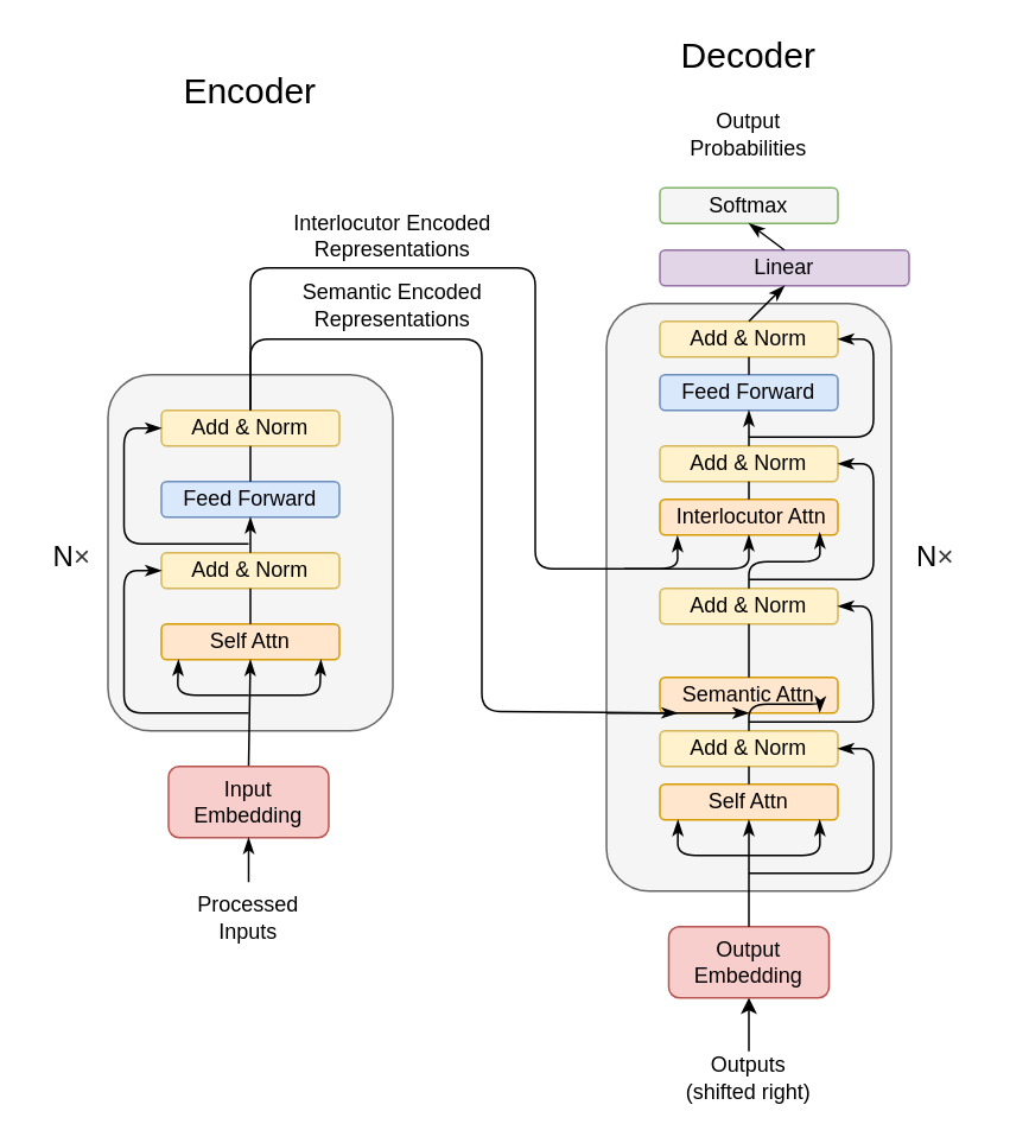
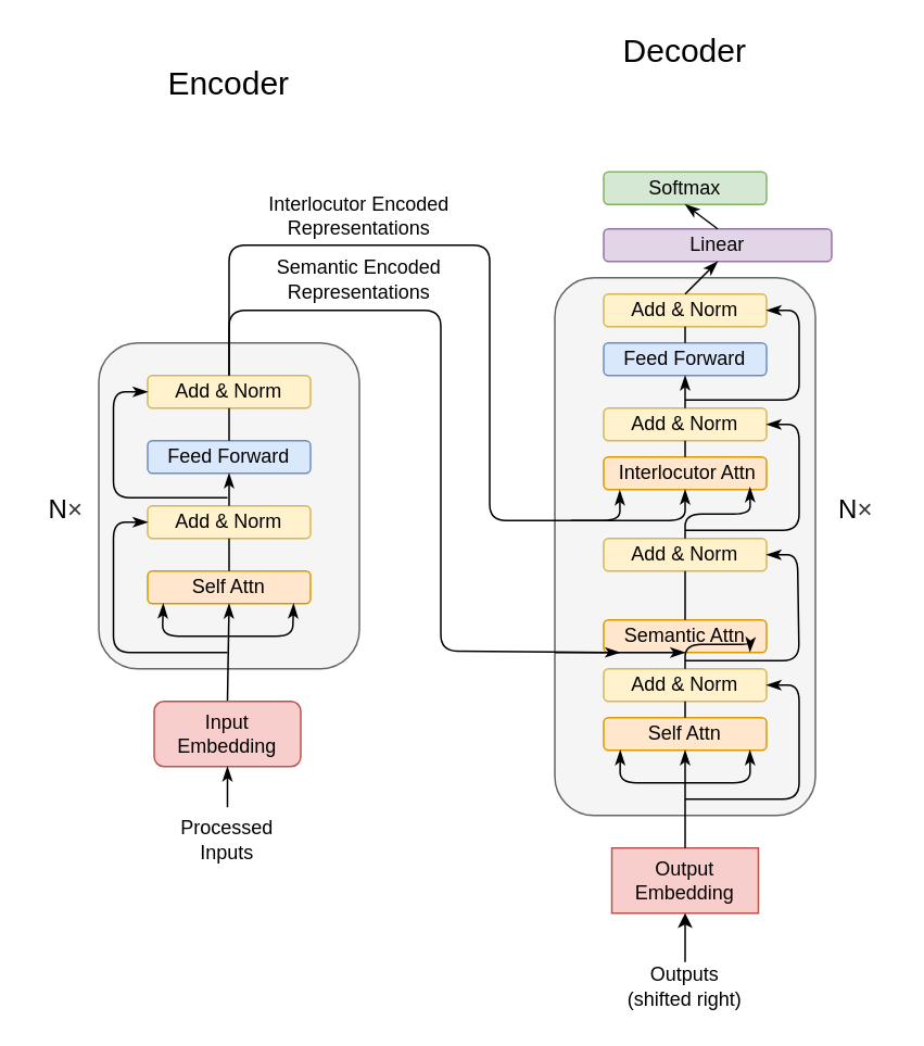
  <mxCell id="0" />
  <mxCell id="1" parent="0" />
  <mxCell id="2" value="" style="rounded=1;whiteSpace=wrap;html=1;fillColor=#f5f5f5;strokeColor=#666666;fontColor=#333333;" vertex="1" parent="1"><mxGeometry x="60" y="210" width="160" height="200" as="geometry" /></mxCell>
  <mxCell id="3" value="Self Attn" style="rounded=1;whiteSpace=wrap;html=1;fillColor=#ffe6cc;strokeColor=#d79b00;" vertex="1" parent="1"><mxGeometry x="90" y="350" width="100" height="20" as="geometry" /></mxCell>
  <mxCell id="4" value="Feed Forward" style="rounded=1;whiteSpace=wrap;html=1;fillColor=#dae8fc;strokeColor=#6c8ebf;" vertex="1" parent="1"><mxGeometry x="90" y="270" width="100" height="20" as="geometry" /></mxCell>
  <mxCell id="5" value="Add &amp;amp; Norm" style="rounded=1;whiteSpace=wrap;html=1;fillColor=#fff2cc;strokeColor=#d6b656;" vertex="1" parent="1"><mxGeometry x="90" y="230" width="100" height="20" as="geometry" /></mxCell>
  <mxCell id="6" value="" style="endArrow=none;html=1;exitX=0.5;exitY=0;exitDx=0;exitDy=0;entryX=0.5;entryY=1;entryDx=0;entryDy=0;" edge="1" parent="1" source="4" target="5"><mxGeometry width="50" height="50" relative="1" as="geometry"><mxPoint x="289" y="280" as="sourcePoint" /><mxPoint x="339" y="230" as="targetPoint" /></mxGeometry></mxCell>
  <mxCell id="7" value="" style="endArrow=classicThin;html=1;strokeWidth=1;entryX=0.5;entryY=1;entryDx=0;entryDy=0;endFill=1;exitX=0.5;exitY=0;exitDx=0;exitDy=0;" edge="1" parent="1" source="8" target="3"><mxGeometry width="50" height="50" relative="1" as="geometry"><mxPoint x="139" y="420" as="sourcePoint" /><mxPoint x="341" y="254" as="targetPoint" /></mxGeometry></mxCell>
  <mxCell id="8" value="Input Embedding" style="rounded=1;whiteSpace=wrap;html=1;fillColor=#f8cecc;strokeColor=#b85450;" vertex="1" parent="1"><mxGeometry x="94" y="430" width="90" height="40" as="geometry" /></mxCell>
  <mxCell id="9" value="" style="endArrow=classicThin;html=1;strokeWidth=1;entryX=0.5;entryY=1;entryDx=0;entryDy=0;endFill=1;" edge="1" parent="1" target="8"><mxGeometry width="50" height="50" relative="1" as="geometry"><mxPoint x="139" y="495" as="sourcePoint" /><mxPoint x="268" y="370" as="targetPoint" /></mxGeometry></mxCell>
  <mxCell id="10" value="Processed Inputs" style="text;html=1;strokeColor=none;fillColor=none;align=center;verticalAlign=middle;whiteSpace=wrap;rounded=0;" vertex="1" parent="1"><mxGeometry x="99" y="500" width="80" height="30" as="geometry" /></mxCell>
  <mxCell id="11" value="Encoder" style="text;html=1;strokeColor=none;fillColor=none;align=center;verticalAlign=middle;whiteSpace=wrap;rounded=0;fontSize=20;" vertex="1" parent="1"><mxGeometry x="115" y="40" width="50" height="20" as="geometry" /></mxCell>
  <mxCell id="12" value="Add &amp;amp; Norm" style="rounded=1;whiteSpace=wrap;html=1;fillColor=#fff2cc;strokeColor=#d6b656;" vertex="1" parent="1"><mxGeometry x="90" y="310" width="100" height="20" as="geometry" /></mxCell>
  <mxCell id="13" value="" style="endArrow=classicThin;html=1;fontSize=12;strokeWidth=1;entryX=0.096;entryY=1;entryDx=0;entryDy=0;entryPerimeter=0;endFill=1;" edge="1" parent="1" target="3"><mxGeometry width="50" height="50" relative="1" as="geometry"><mxPoint x="139" y="390" as="sourcePoint" /><mxPoint x="311" y="354" as="targetPoint" /><Array as="points"><mxPoint x="99" y="390" /></Array></mxGeometry></mxCell>
  <mxCell id="14" value="" style="endArrow=classicThin;html=1;fontSize=12;strokeWidth=1;entryX=0.896;entryY=1;entryDx=0;entryDy=0;entryPerimeter=0;endFill=1;" edge="1" parent="1" target="3"><mxGeometry width="50" height="50" relative="1" as="geometry"><mxPoint x="139" y="390" as="sourcePoint" /><mxPoint x="311" y="354" as="targetPoint" /><Array as="points"><mxPoint x="179" y="390" /></Array></mxGeometry></mxCell>
  <mxCell id="15" value="" style="endArrow=classicThin;html=1;fontSize=12;strokeWidth=1;entryX=0;entryY=0.5;entryDx=0;entryDy=0;endFill=1;" edge="1" parent="1" target="12"><mxGeometry width="50" height="50" relative="1" as="geometry"><mxPoint x="139" y="400" as="sourcePoint" /><mxPoint x="311" y="354" as="targetPoint" /><Array as="points"><mxPoint x="69" y="400" /><mxPoint x="69" y="320" /></Array></mxGeometry></mxCell>
  <mxCell id="16" value="" style="endArrow=classicThin;html=1;fontSize=12;strokeWidth=1;entryX=0;entryY=0.5;entryDx=0;entryDy=0;endFill=1;" edge="1" parent="1" target="5"><mxGeometry width="50" height="50" relative="1" as="geometry"><mxPoint x="139" y="305" as="sourcePoint" /><mxPoint x="311" y="354" as="targetPoint" /><Array as="points"><mxPoint x="69" y="305" /><mxPoint x="69" y="240" /></Array></mxGeometry></mxCell>
  <mxCell id="17" value="" style="rounded=1;whiteSpace=wrap;html=1;fillColor=#f5f5f5;strokeColor=#666666;fontColor=#333333;" vertex="1" parent="1"><mxGeometry x="340" y="170" width="160" height="330" as="geometry" /></mxCell>
  <mxCell id="18" value="Self Attn" style="rounded=1;whiteSpace=wrap;html=1;fillColor=#ffe6cc;strokeColor=#d79b00;" vertex="1" parent="1"><mxGeometry x="370" y="440" width="100" height="20" as="geometry" /></mxCell>
  <mxCell id="19" value="Add &amp;amp; Norm" style="rounded=1;whiteSpace=wrap;html=1;fillColor=#fff2cc;strokeColor=#d6b656;" vertex="1" parent="1"><mxGeometry x="370" y="410" width="100" height="20" as="geometry" /></mxCell>
  <mxCell id="20" value="Semantic Attn" style="rounded=1;whiteSpace=wrap;html=1;fillColor=#ffe6cc;strokeColor=#d79b00;" vertex="1" parent="1"><mxGeometry x="370" y="380" width="100" height="20" as="geometry" /></mxCell>
  <mxCell id="21" value="Add &amp;amp; Norm" style="rounded=1;whiteSpace=wrap;html=1;fillColor=#fff2cc;strokeColor=#d6b656;" vertex="1" parent="1"><mxGeometry x="370" y="330" width="100" height="20" as="geometry" /></mxCell>
  <mxCell id="22" value="&amp;nbsp;Interlocutor Attn" style="rounded=1;whiteSpace=wrap;html=1;fillColor=#ffe6cc;strokeColor=#d79b00;" vertex="1" parent="1"><mxGeometry x="370" y="280" width="100" height="20" as="geometry" /></mxCell>
  <mxCell id="23" value="Add &amp;amp; Norm" style="rounded=1;whiteSpace=wrap;html=1;fillColor=#fff2cc;strokeColor=#d6b656;" vertex="1" parent="1"><mxGeometry x="370" y="250" width="100" height="20" as="geometry" /></mxCell>
  <mxCell id="24" value="Feed Forward" style="rounded=1;whiteSpace=wrap;html=1;fillColor=#dae8fc;strokeColor=#6c8ebf;" vertex="1" parent="1"><mxGeometry x="370" y="210" width="100" height="20" as="geometry" /></mxCell>
  <mxCell id="25" value="Add &amp;amp; Norm" style="rounded=1;whiteSpace=wrap;html=1;fillColor=#fff2cc;strokeColor=#d6b656;" vertex="1" parent="1"><mxGeometry x="370" y="180" width="100" height="20" as="geometry" /></mxCell>
  <mxCell id="26" value="" style="endArrow=none;html=1;fontSize=12;strokeWidth=1;exitX=0.5;exitY=0;exitDx=0;exitDy=0;entryX=0.5;entryY=1;entryDx=0;entryDy=0;" edge="1" parent="1" source="18" target="19"><mxGeometry width="50" height="50" relative="1" as="geometry"><mxPoint x="323" y="362" as="sourcePoint" /><mxPoint x="373" y="312" as="targetPoint" /></mxGeometry></mxCell>
  <mxCell id="27" value="" style="endArrow=none;html=1;fontSize=12;strokeWidth=1;exitX=0.5;exitY=0;exitDx=0;exitDy=0;entryX=0.5;entryY=1;entryDx=0;entryDy=0;" edge="1" parent="1" source="20" target="21"><mxGeometry width="50" height="50" relative="1" as="geometry"><mxPoint x="323" y="362" as="sourcePoint" /><mxPoint x="373" y="312" as="targetPoint" /></mxGeometry></mxCell>
  <mxCell id="28" value="" style="endArrow=none;html=1;fontSize=12;strokeWidth=1;exitX=0.5;exitY=0;exitDx=0;exitDy=0;entryX=0.5;entryY=1;entryDx=0;entryDy=0;" edge="1" parent="1" source="22" target="23"><mxGeometry width="50" height="50" relative="1" as="geometry"><mxPoint x="323" y="362" as="sourcePoint" /><mxPoint x="373" y="312" as="targetPoint" /></mxGeometry></mxCell>
  <mxCell id="29" value="" style="endArrow=none;html=1;fontSize=12;strokeWidth=1;exitX=0.5;exitY=0;exitDx=0;exitDy=0;entryX=0.5;entryY=1;entryDx=0;entryDy=0;" edge="1" parent="1" source="24" target="25"><mxGeometry width="50" height="50" relative="1" as="geometry"><mxPoint x="323" y="362" as="sourcePoint" /><mxPoint x="373" y="312" as="targetPoint" /></mxGeometry></mxCell>
  <mxCell id="30" value="" style="endArrow=classicThin;html=1;fontSize=12;strokeWidth=1;exitX=0.5;exitY=0;exitDx=0;exitDy=0;entryX=0.898;entryY=0.93;entryDx=0;entryDy=0;endFill=1;entryPerimeter=0;" edge="1" parent="1" source="21" target="22"><mxGeometry width="50" height="50" relative="1" as="geometry"><mxPoint x="323" y="362" as="sourcePoint" /><mxPoint x="373" y="312" as="targetPoint" /><Array as="points"><mxPoint x="420" y="315" /><mxPoint x="460" y="315" /></Array></mxGeometry></mxCell>
  <mxCell id="31" value="" style="endArrow=classicThin;html=1;fontSize=12;strokeWidth=1;exitX=0.5;exitY=0;exitDx=0;exitDy=0;entryX=0.5;entryY=1;entryDx=0;entryDy=0;endFill=1;" edge="1" parent="1" source="23" target="24"><mxGeometry width="50" height="50" relative="1" as="geometry"><mxPoint x="323" y="362" as="sourcePoint" /><mxPoint x="373" y="312" as="targetPoint" /></mxGeometry></mxCell>
- <mxCell id="32" value="Output Embedding" style="rounded=1;whiteSpace=wrap;html=1;fillColor=#f8cecc;strokeColor=#b85450;" vertex="1" parent="1"><mxGeometry x="375" y="520" width="90" height="40" as="geometry" /></mxCell>
+ <mxCell id="32" value="Output Embedding" style="whiteSpace=wrap;html=1;fillColor=#f8cecc;strokeColor=#b85450;rounded=0;" vertex="1" parent="1"><mxGeometry x="375" y="520" width="90" height="40" as="geometry" /></mxCell>
  <mxCell id="33" value="Outputs (shifted right)" style="text;html=1;strokeColor=none;fillColor=none;align=center;verticalAlign=middle;whiteSpace=wrap;rounded=0;" vertex="1" parent="1"><mxGeometry x="380" y="590" width="80" height="30" as="geometry" /></mxCell>
  <mxCell id="34" value="" style="endArrow=classic;html=1;fontSize=12;strokeWidth=1;exitX=0.5;exitY=0;exitDx=0;exitDy=0;entryX=0.5;entryY=1;entryDx=0;entryDy=0;" edge="1" parent="1" source="33" target="32"><mxGeometry width="50" height="50" relative="1" as="geometry"><mxPoint x="323" y="494" as="sourcePoint" /><mxPoint x="373" y="444" as="targetPoint" /></mxGeometry></mxCell>
  <mxCell id="35" value="" style="endArrow=classicThin;html=1;fontSize=12;strokeWidth=1;exitX=0.5;exitY=0;exitDx=0;exitDy=0;entryX=0.5;entryY=1;entryDx=0;entryDy=0;endFill=1;" edge="1" parent="1" source="32" target="18"><mxGeometry width="50" height="50" relative="1" as="geometry"><mxPoint x="323" y="494" as="sourcePoint" /><mxPoint x="373" y="444" as="targetPoint" /></mxGeometry></mxCell>
  <mxCell id="36" value="" style="endArrow=classicThin;html=1;fontSize=12;strokeWidth=1;entryX=0.102;entryY=1;entryDx=0;entryDy=0;entryPerimeter=0;endFill=1;" edge="1" parent="1" target="18"><mxGeometry width="50" height="50" relative="1" as="geometry"><mxPoint x="420" y="480" as="sourcePoint" /><mxPoint x="373" y="490" as="targetPoint" /><Array as="points"><mxPoint x="380" y="480" /></Array></mxGeometry></mxCell>
  <mxCell id="37" value="" style="endArrow=classicThin;html=1;fontSize=12;strokeWidth=1;entryX=0.898;entryY=1;entryDx=0;entryDy=0;entryPerimeter=0;endFill=1;" edge="1" parent="1" target="18"><mxGeometry width="50" height="50" relative="1" as="geometry"><mxPoint x="420" y="480" as="sourcePoint" /><mxPoint x="343" y="386" as="targetPoint" /><Array as="points"><mxPoint x="460" y="480" /></Array></mxGeometry></mxCell>
  <mxCell id="38" value="" style="endArrow=classicThin;html=1;fontSize=12;strokeWidth=1;entryX=1;entryY=0.5;entryDx=0;entryDy=0;endFill=1;" edge="1" parent="1" target="19"><mxGeometry width="50" height="50" relative="1" as="geometry"><mxPoint x="420" y="490" as="sourcePoint" /><mxPoint x="343" y="376" as="targetPoint" /><Array as="points"><mxPoint x="490" y="490" /><mxPoint x="490" y="420" /></Array></mxGeometry></mxCell>
  <mxCell id="39" value="" style="endArrow=classicThin;html=1;fontSize=12;strokeWidth=1;exitX=0.5;exitY=0;exitDx=0;exitDy=0;entryX=0.898;entryY=0.98;entryDx=0;entryDy=0;entryPerimeter=0;endFill=1;" edge="1" parent="1" source="19" target="20"><mxGeometry width="50" height="50" relative="1" as="geometry"><mxPoint x="293" y="426" as="sourcePoint" /><mxPoint x="343" y="376" as="targetPoint" /><Array as="points"><mxPoint x="420" y="395" /><mxPoint x="460" y="395" /></Array></mxGeometry></mxCell>
  <mxCell id="40" value="" style="endArrow=classicThin;html=1;fontSize=12;strokeWidth=1;entryX=1;entryY=0.5;entryDx=0;entryDy=0;endFill=1;" edge="1" parent="1" target="21"><mxGeometry width="50" height="50" relative="1" as="geometry"><mxPoint x="420" y="405" as="sourcePoint" /><mxPoint x="343" y="336" as="targetPoint" /><Array as="points"><mxPoint x="490" y="405" /><mxPoint x="489" y="340" /></Array></mxGeometry></mxCell>
  <mxCell id="41" value="" style="endArrow=classicThin;html=1;fontSize=12;strokeWidth=1;entryX=1;entryY=0.5;entryDx=0;entryDy=0;endFill=1;" edge="1" parent="1" target="23"><mxGeometry width="50" height="50" relative="1" as="geometry"><mxPoint x="420" y="325" as="sourcePoint" /><mxPoint x="307" y="337" as="targetPoint" /><Array as="points"><mxPoint x="490" y="325" /><mxPoint x="490" y="260" /></Array></mxGeometry></mxCell>
  <mxCell id="42" value="" style="endArrow=classicThin;html=1;fontSize=12;strokeWidth=1;entryX=1;entryY=0.5;entryDx=0;entryDy=0;endFill=1;" edge="1" parent="1" target="25"><mxGeometry width="50" height="50" relative="1" as="geometry"><mxPoint x="420" y="245" as="sourcePoint" /><mxPoint x="307" y="341" as="targetPoint" /><Array as="points"><mxPoint x="490" y="245" /><mxPoint x="490" y="190" /></Array></mxGeometry></mxCell>
  <mxCell id="43" value="Linear" style="rounded=1;whiteSpace=wrap;html=1;fillColor=#e1d5e7;strokeColor=#9673a6;" vertex="1" parent="1"><mxGeometry x="370" y="140" width="140" height="20" as="geometry" /></mxCell>
  <mxCell id="44" value="" style="endArrow=classicThin;html=1;fontSize=12;strokeWidth=1;exitX=0.5;exitY=0;exitDx=0;exitDy=0;entryX=0.5;entryY=1;entryDx=0;entryDy=0;endFill=1;" edge="1" parent="1" source="25" target="43"><mxGeometry width="50" height="50" relative="1" as="geometry"><mxPoint x="176" y="395" as="sourcePoint" /><mxPoint x="226" y="345" as="targetPoint" /></mxGeometry></mxCell>
- <mxCell id="45" value="Softmax" style="rounded=1;whiteSpace=wrap;html=1;fillColor=#f5f5f5;strokeColor=#82b366;" vertex="1" parent="1"><mxGeometry x="370" y="105" width="100" height="20" as="geometry" /></mxCell>
+ <mxCell id="45" value="Softmax" style="rounded=1;whiteSpace=wrap;html=1;fillColor=#d5e8d4;strokeColor=#82b366;" vertex="1" parent="1"><mxGeometry x="370" y="105" width="100" height="20" as="geometry" /></mxCell>
  <mxCell id="46" value="" style="endArrow=classicThin;html=1;fontSize=12;strokeWidth=1;exitX=0.5;exitY=0;exitDx=0;exitDy=0;entryX=0.5;entryY=1;entryDx=0;entryDy=0;endFill=1;" edge="1" parent="1" source="43" target="45"><mxGeometry width="50" height="50" relative="1" as="geometry"><mxPoint x="176" y="372" as="sourcePoint" /><mxPoint x="226" y="322" as="targetPoint" /></mxGeometry></mxCell>
- <mxCell id="47" value="Output Probabilities" style="text;html=1;strokeColor=none;fillColor=none;align=center;verticalAlign=middle;whiteSpace=wrap;rounded=0;fontSize=12;" vertex="1" parent="1"><mxGeometry x="380" y="60" width="80" height="30" as="geometry" /></mxCell>
  <mxCell id="48" value="" style="endArrow=classicThin;html=1;fontSize=12;strokeWidth=1;exitX=0.5;exitY=0;exitDx=0;exitDy=0;entryX=0.5;entryY=1;entryDx=0;entryDy=0;endFill=1;" edge="1" parent="1" source="12" target="4"><mxGeometry width="50" height="50" relative="1" as="geometry"><mxPoint x="274" y="486" as="sourcePoint" /><mxPoint x="324" y="436" as="targetPoint" /></mxGeometry></mxCell>
  <mxCell id="49" value="" style="endArrow=classicThin;html=1;fontSize=12;strokeWidth=1;exitX=0.5;exitY=0;exitDx=0;exitDy=0;entryX=0.099;entryY=0.979;entryDx=0;entryDy=0;entryPerimeter=0;endFill=1;" edge="1" parent="1" source="5" target="20"><mxGeometry width="50" height="50" relative="1" as="geometry"><mxPoint x="119" y="350" as="sourcePoint" /><mxPoint x="379" y="405" as="targetPoint" /><Array as="points"><mxPoint x="140" y="190" /><mxPoint x="270" y="190" /><mxPoint x="270" y="399" /><mxPoint x="380" y="400" /></Array></mxGeometry></mxCell>
  <mxCell id="50" value="" style="endArrow=none;html=1;fontSize=12;strokeWidth=1;exitX=0.5;exitY=0;exitDx=0;exitDy=0;entryX=0.5;entryY=1;entryDx=0;entryDy=0;" edge="1" parent="1" source="3" target="12"><mxGeometry width="50" height="50" relative="1" as="geometry"><mxPoint x="251" y="391" as="sourcePoint" /><mxPoint x="301" y="341" as="targetPoint" /></mxGeometry></mxCell>
  <mxCell id="51" value="" style="endArrow=classicThin;html=1;fontSize=12;strokeWidth=1;entryX=0.5;entryY=1;entryDx=0;entryDy=0;endFill=1;" edge="1" parent="1" target="20"><mxGeometry width="50" height="50" relative="1" as="geometry"><mxPoint x="340" y="400" as="sourcePoint" /><mxPoint x="327" y="323" as="targetPoint" /><Array as="points"><mxPoint x="420" y="400" /></Array></mxGeometry></mxCell>
  <mxCell id="52" value="Semantic Encoded&lt;br&gt;Representations" style="text;html=1;strokeColor=none;fillColor=none;align=center;verticalAlign=middle;whiteSpace=wrap;rounded=0;fontSize=12;" vertex="1" parent="1"><mxGeometry x="140" y="156" width="160" height="30" as="geometry" /></mxCell>
  <mxCell id="53" value="" style="endArrow=classicThin;html=1;fontSize=12;strokeWidth=1;exitX=0.5;exitY=0;exitDx=0;exitDy=0;entryX=0.099;entryY=1.026;entryDx=0;entryDy=0;entryPerimeter=0;endFill=1;" edge="1" parent="1" source="5" target="22"><mxGeometry width="50" height="50" relative="1" as="geometry"><mxPoint x="277" y="290" as="sourcePoint" /><mxPoint x="380" y="319" as="targetPoint" /><Array as="points"><mxPoint x="140" y="150" /><mxPoint x="300" y="150" /><mxPoint x="300" y="319" /><mxPoint x="380" y="319" /></Array></mxGeometry></mxCell>
  <mxCell id="54" value="" style="endArrow=classicThin;html=1;fontSize=12;strokeWidth=1;entryX=0.5;entryY=1;entryDx=0;entryDy=0;endFill=1;" edge="1" parent="1" target="22"><mxGeometry width="50" height="50" relative="1" as="geometry"><mxPoint x="350" y="319" as="sourcePoint" /><mxPoint x="327" y="240" as="targetPoint" /><Array as="points"><mxPoint x="420" y="319" /></Array></mxGeometry></mxCell>
  <mxCell id="55" value="Interlocutor Encoded Representations" style="text;html=1;strokeColor=none;fillColor=none;align=center;verticalAlign=middle;whiteSpace=wrap;rounded=0;fontSize=12;" vertex="1" parent="1"><mxGeometry x="140" y="117" width="160" height="30" as="geometry" /></mxCell>
  <mxCell id="56" value="Decoder" style="text;html=1;strokeColor=none;fillColor=none;align=center;verticalAlign=middle;whiteSpace=wrap;rounded=0;fontSize=20;" vertex="1" parent="1"><mxGeometry x="395" y="20" width="50" height="20" as="geometry" /></mxCell>
  <mxCell id="57" value="&lt;font style=&quot;font-size: 16px&quot;&gt;N&lt;span style=&quot;color: rgb(53 , 53 , 53) ; font-family: &amp;#34;microsoft yahei&amp;#34; , &amp;#34;tahoma&amp;#34; , &amp;#34;arial&amp;#34; , &amp;#34;hevetica&amp;#34; , &amp;#34;\\5b8b体&amp;#34; , sans-serif ; background-color: rgb(255 , 255 , 255)&quot;&gt;×&lt;/span&gt;&lt;/font&gt;&lt;br&gt;&amp;nbsp;" style="text;html=1;strokeColor=none;fillColor=none;align=center;verticalAlign=middle;whiteSpace=wrap;rounded=0;fontSize=12;" vertex="1" parent="1"><mxGeometry x="20" y="309" width="40" height="20" as="geometry" /></mxCell>
  <mxCell id="58" value="&lt;font style=&quot;font-size: 16px&quot;&gt;N&lt;span style=&quot;color: rgb(53 , 53 , 53) ; font-family: &amp;#34;microsoft yahei&amp;#34; , &amp;#34;tahoma&amp;#34; , &amp;#34;arial&amp;#34; , &amp;#34;hevetica&amp;#34; , &amp;#34;\\5b8b体&amp;#34; , sans-serif ; background-color: rgb(255 , 255 , 255)&quot;&gt;×&lt;/span&gt;&lt;/font&gt;&lt;br&gt;&amp;nbsp;" style="text;html=1;strokeColor=none;fillColor=none;align=center;verticalAlign=middle;whiteSpace=wrap;rounded=0;fontSize=12;" vertex="1" parent="1"><mxGeometry x="505" y="309" width="40" height="20" as="geometry" /></mxCell>
